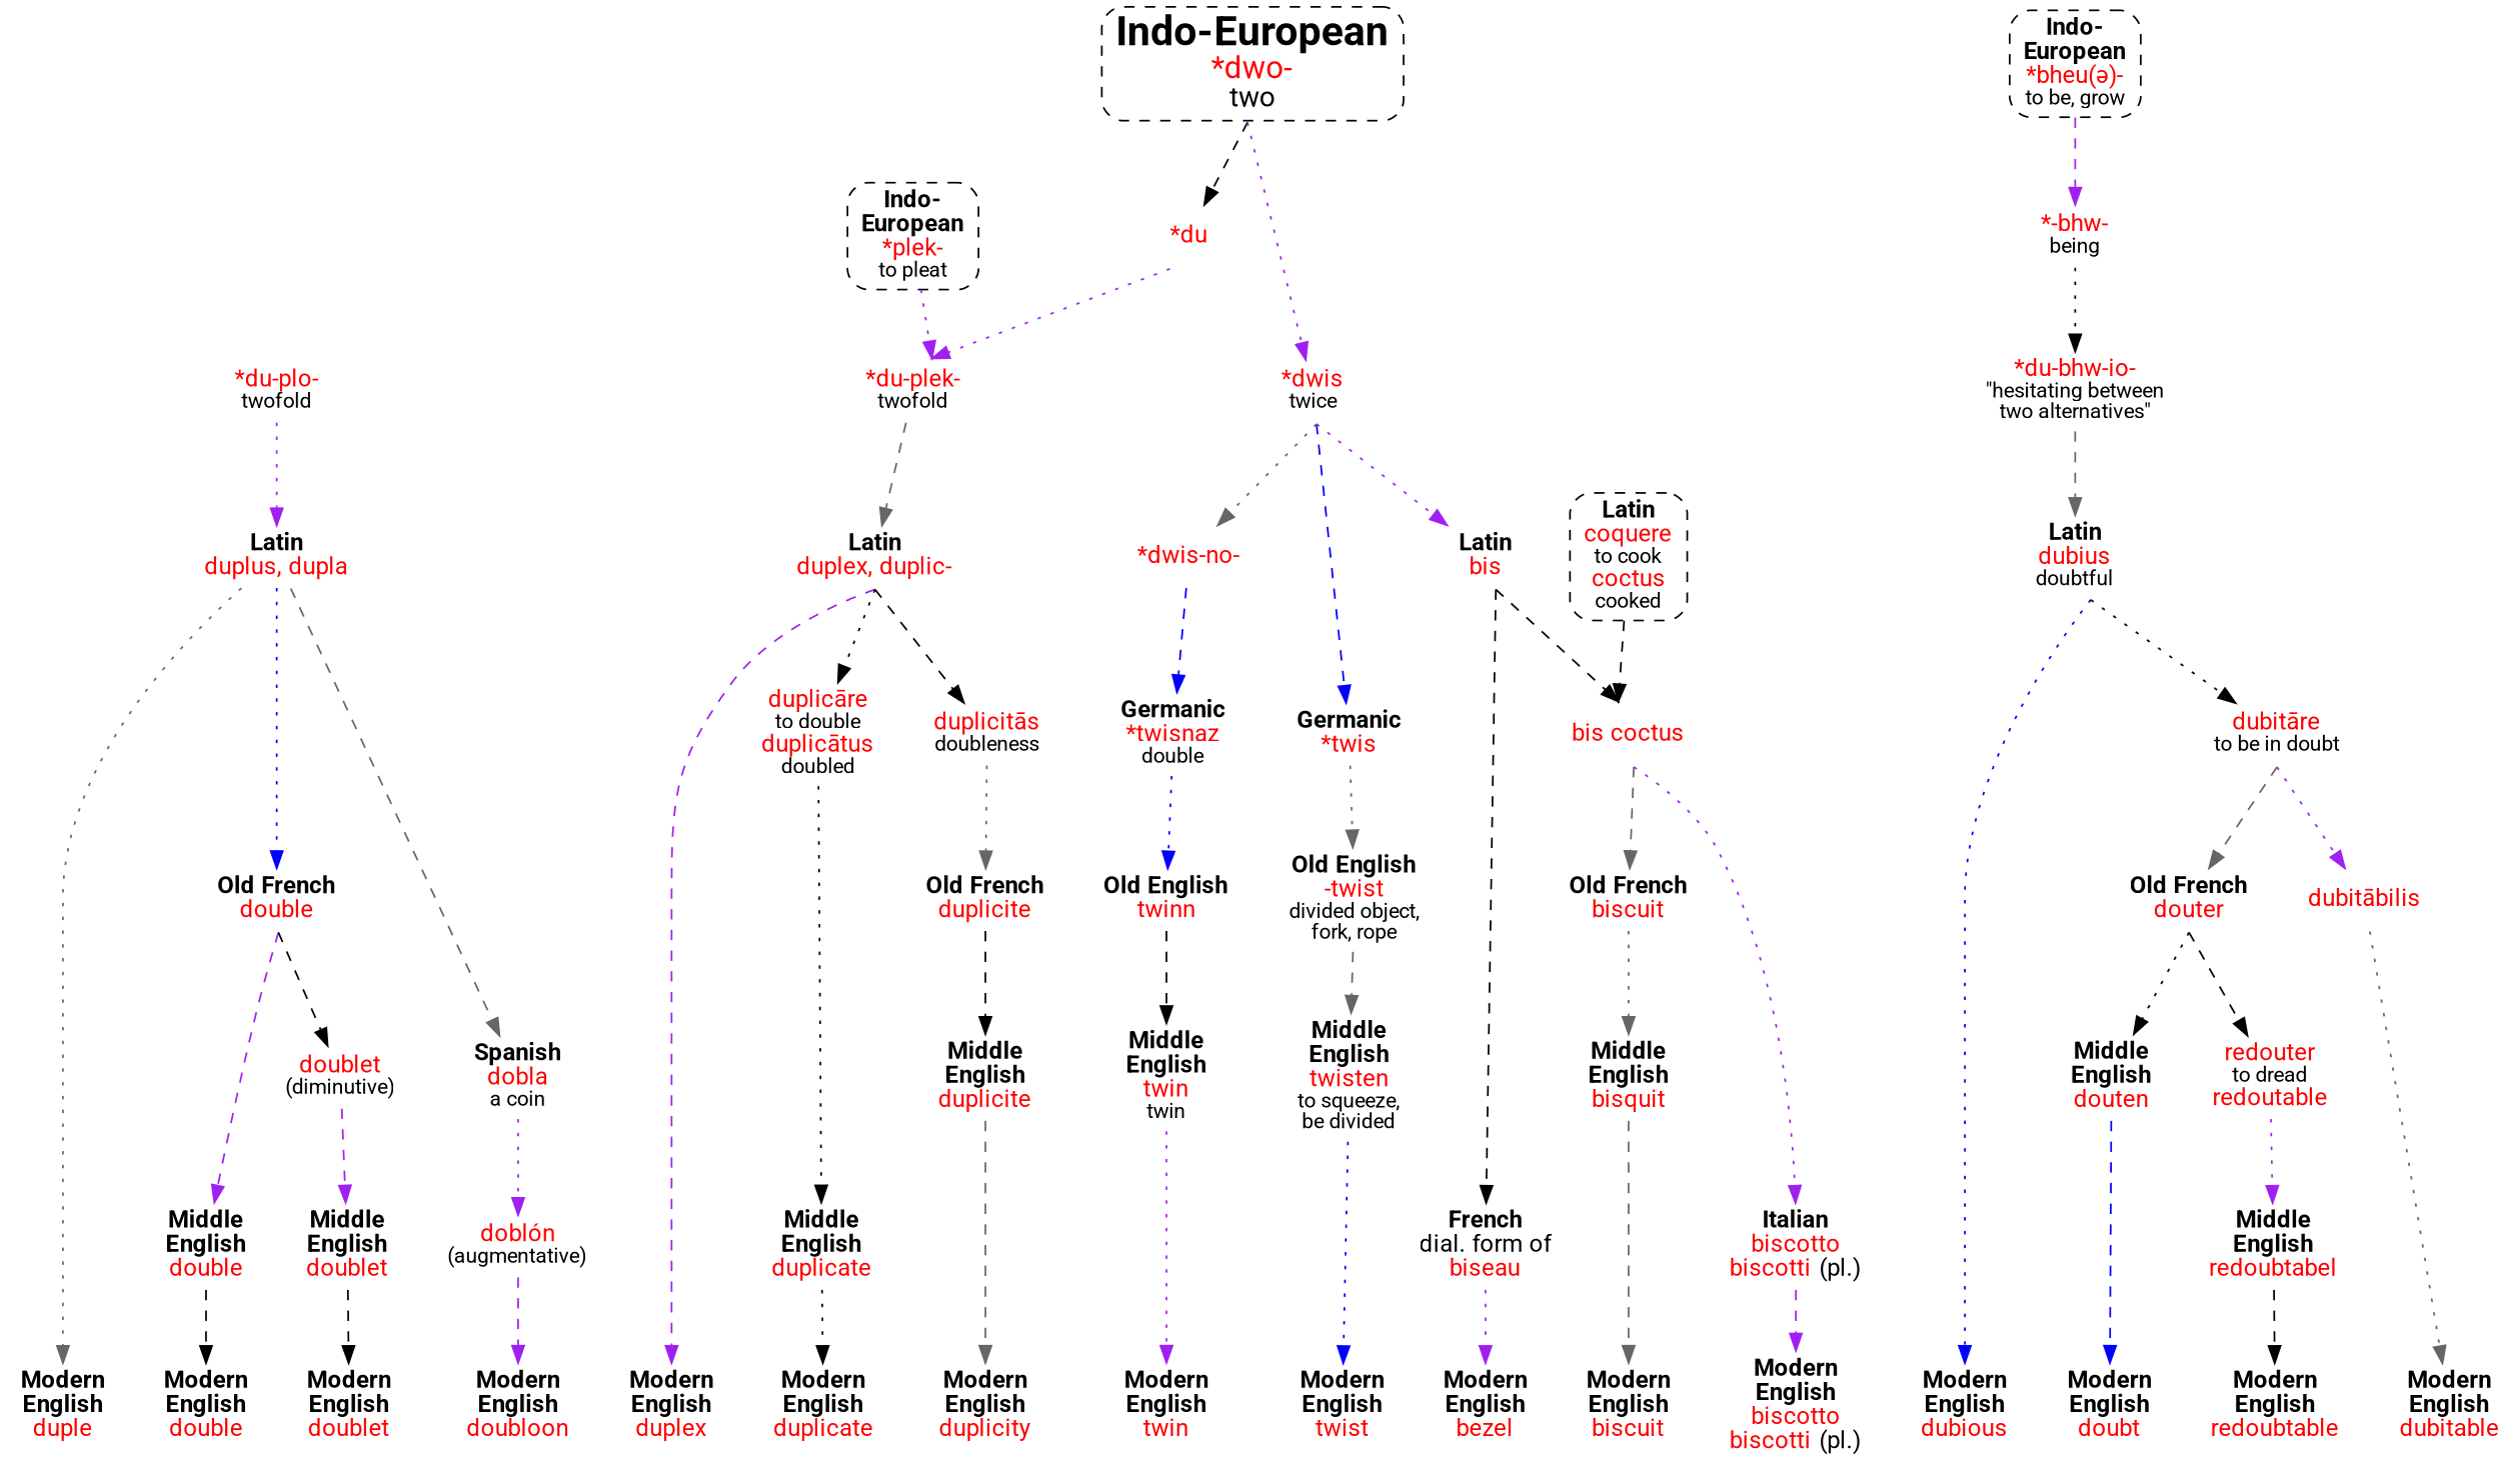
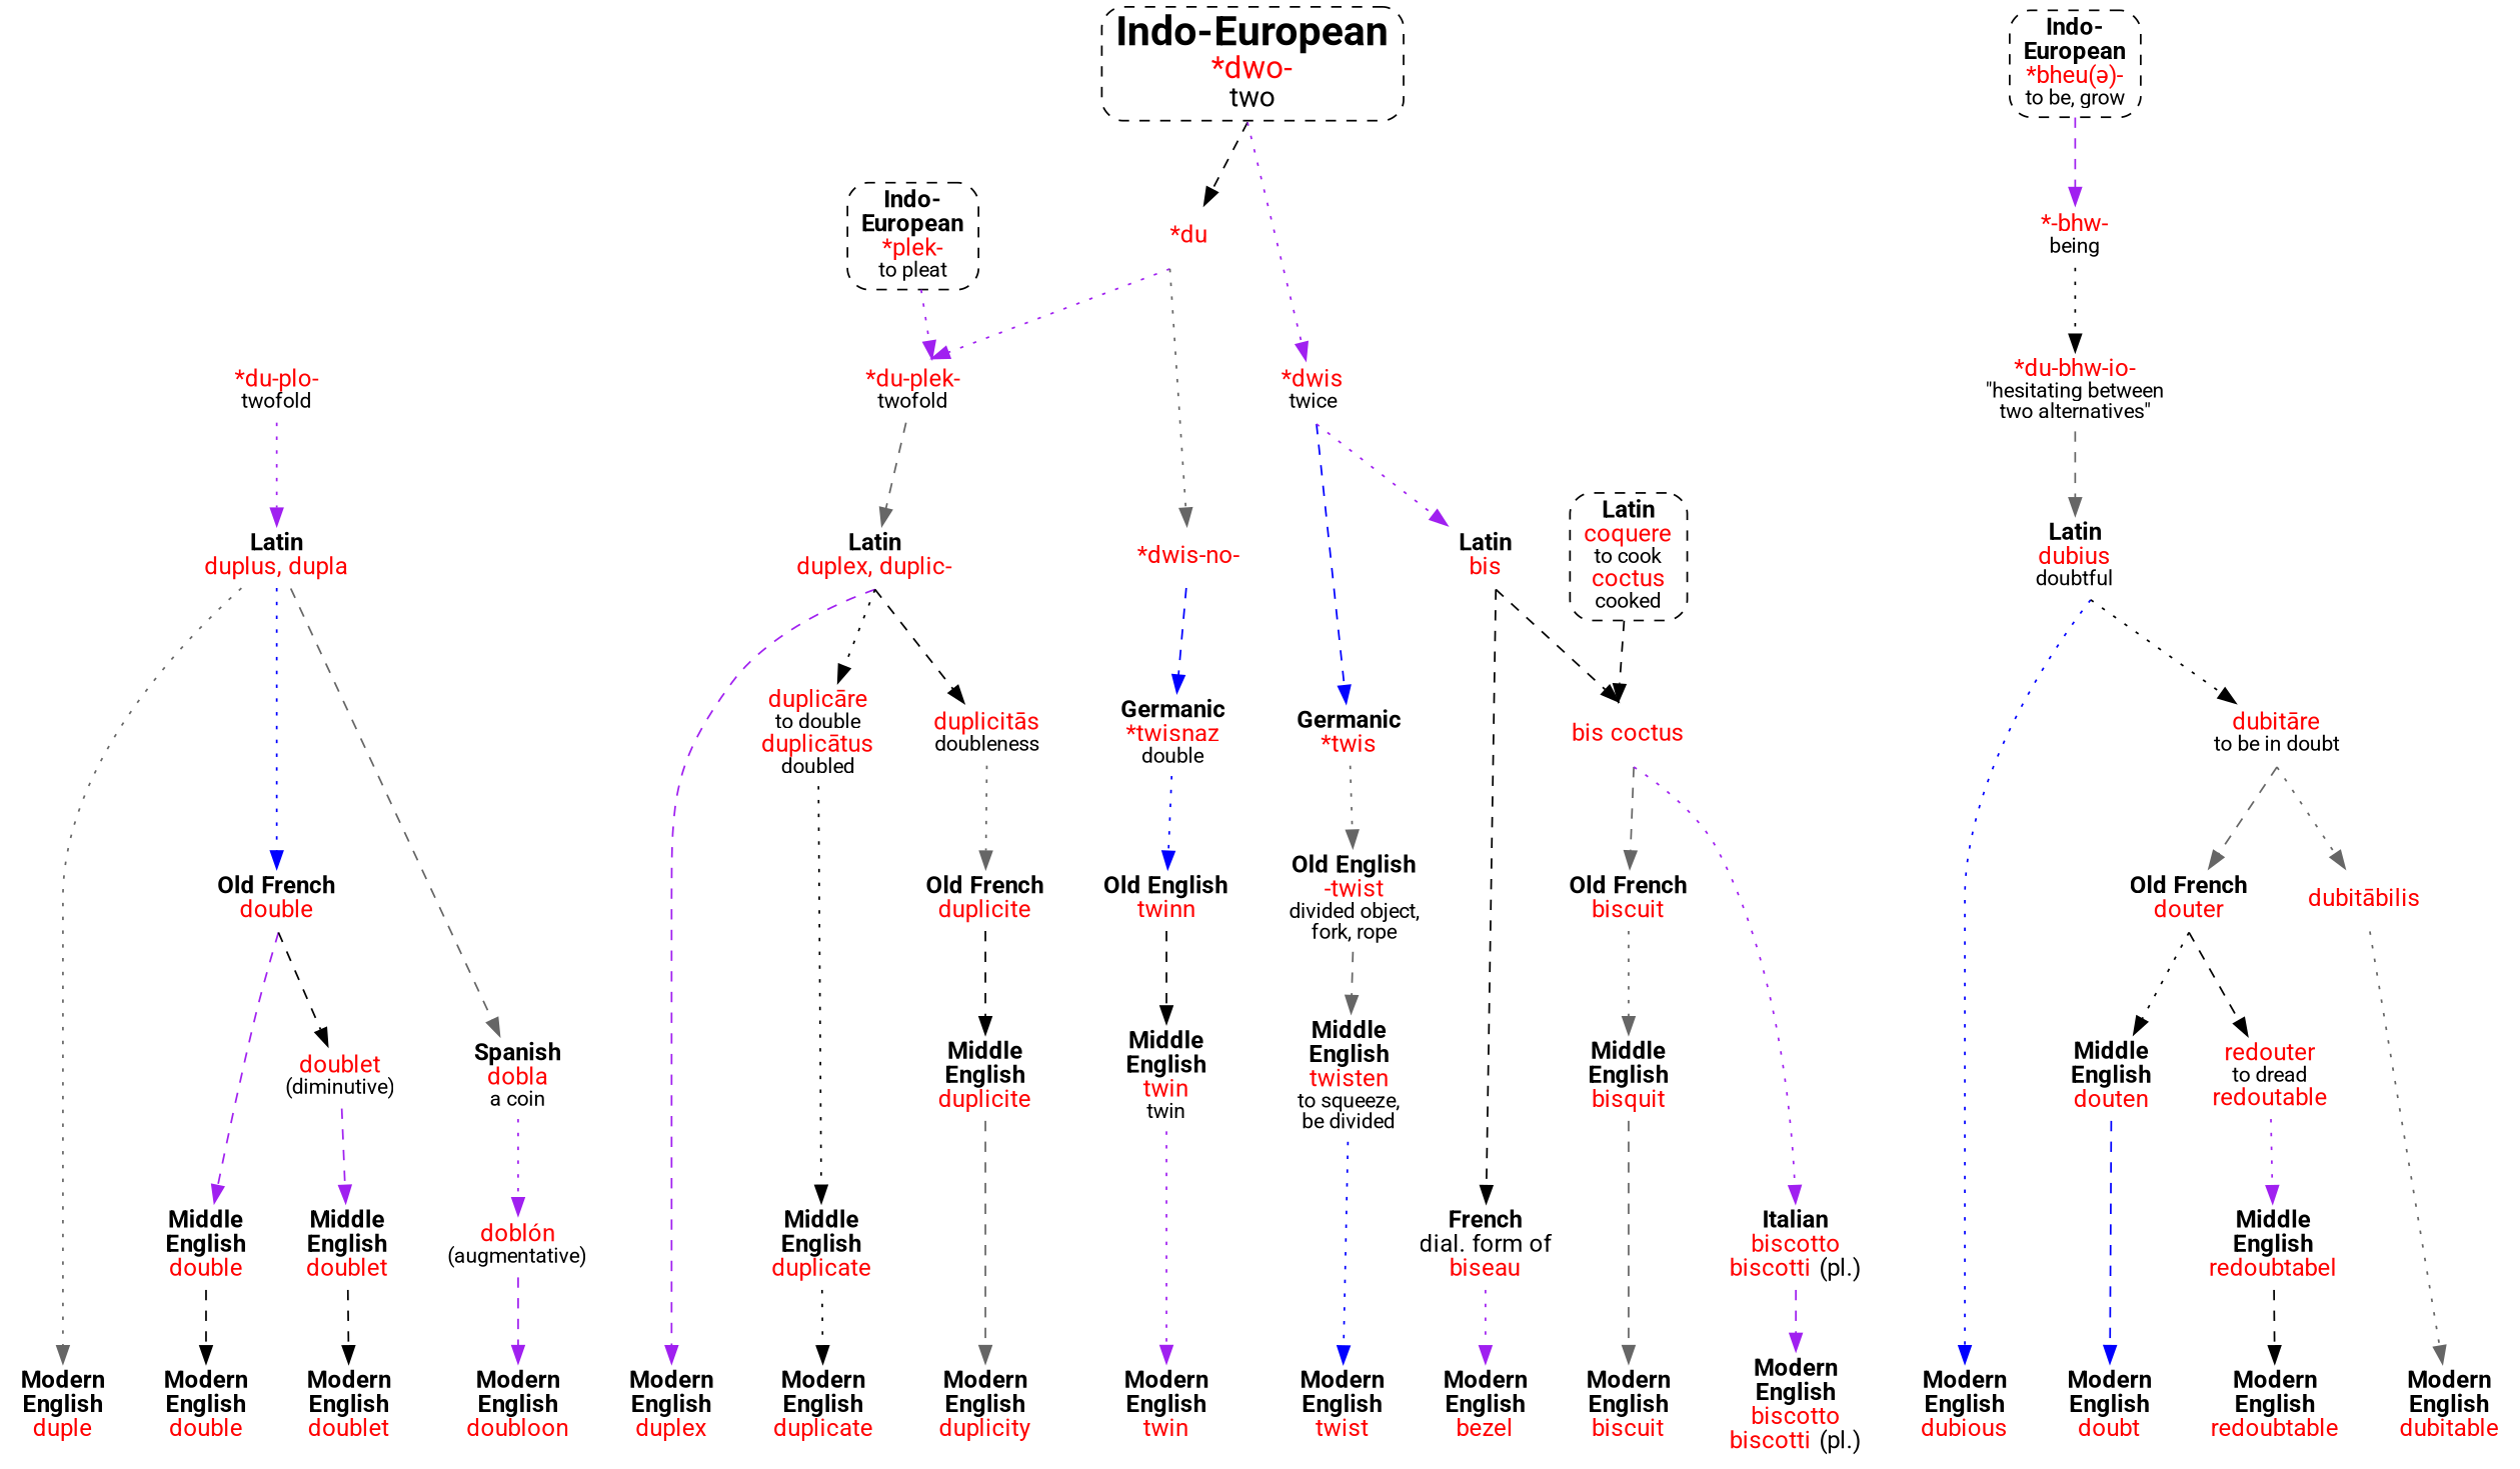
  strict digraph {
    fontname=Roboto
    node [fontname=Roboto shape=none]
    edge [color=black fontname=Roboto style=dashed]
    n1 [label=<<b>Modern<br/>English</b><br/><font color="red">duple</font>>]
    n2 [label=<<b>Modern<br/>English</b><br/><font color="red">double</font>>]
    n3 [label=<<b>Modern<br/>English</b><br/><font color="red">doublet</font>>]
    n4 [label=<<b>Modern<br/>English</b><br/><font color="red">doubloon</font>>]
    n5 [label=<<b>Modern<br/>English</b><br/><font color="red">duplex</font>>]
    n6 [label=<<b>Modern<br/>English</b><br/><font color="red">duplicate</font>>]
    n7 [label=<<b>Modern<br/>English</b><br/><font color="red">duplicity</font>>]
    n8 [label=<<b>Modern<br/>English</b><br/><font color="red">dubious</font>>]
    n9 [label=<<b>Modern<br/>English</b><br/><font color="red">doubt</font>>]
    n10 [label=<<b>Modern<br/>English</b><br/><font color="red">dubitable</font>>]
    n11 [label=<<b>Modern<br/>English</b><br/><font color="red">redoubtable</font>>]
    n12 [label=<<b>Modern<br/>English</b><br/><font color="red">twist</font>>]
    n13 [label=<<b>Modern<br/>English</b><br/><font color="red">twin</font>>]
    n14 [label=<<b>Modern<br/>English</b><br/><font color="red">bezel</font>>]
    n15 [label=<<b>Modern<br/>English</b><br/><font color="red">biscuit</font>>]
    n16 [label=<<b>Modern<br/>English</b><br/><font color="red">biscotto<br/>biscotti </font>(pl.)>]
    n17 [label=<<font color="red">*du-plo-</font><br/><font point-size="12">twofold</font>>]
    n18 [label=<<font color="red">*du-plek-</font><br/><font point-size="12">twofold</font>>]
    n19 [label=<<font color="red">*du-bhw-io-</font><br/><font point-size="12">"hesitating between<br/>two alternatives"</font>>]
    n20 [label=<<b>Germanic</b><br/><font color="red">*twis</font>>]
    n21 [label=<<b>Germanic</b><br/><font color="red">*twisnaz</font><br/><font point-size="12">double</font>>]
    n22 [label=<<b>Latin</b><br/><font color="red">duplus, dupla</font>>]
    n23 [label=<<b>Latin</b><br/><font color="red">duplex, duplic-</font>>]
    n24 [label=<<b>Latin</b><br/><font color="red">dubius</font><br/><font point-size="12">doubtful</font>>]
    n25 [label=<<b>Latin</b><br/><font color="red">bis</font>>]
    n26 [label=<<b>Latin</b><br/><font color="red">coquere</font><br/><font point-size="12">to cook</font><br/><font color="red">coctus</font><br/><font point-size="12">cooked</font>> shape=box style="dashed,rounded"]
    n27 [label=<<b>Old English</b><br/><font color="red">-twist</font><br/><font point-size="12">divided object,<br/>fork, rope</font>>]
    n28 [label=<<b>Old English</b><br/><font color="red">twinn</font>>]
    n29 [label=<<b>Old French</b><br/><font color="red">double</font>>]
    n30 [label=<<b>Spanish</b><br/><font color="red">dobla</font><br/><font point-size="12">a coin</font>>]
    n31 [label=<<font color="red">duplicāre</font><br/><font point-size="12">to double</font><br/><font color="red">duplicātus</font><br/><font point-size="12">doubled</font>>]
    n32 [label=<<font color="red">duplicitās</font><br/><font point-size="12">doubleness</font>>]
    n33 [label=<<font color="red">dubitāre</font><br/><font point-size="12">to be in doubt</font>>]
    n34 [label=<<b>French</b><br/>dial. form of<br/><font color="red">biseau</font>>]
    n35 [label=<<font color="red">bis coctus</font>>]
    n36 [label=<<font point-size="24"><b>Indo-European</b></font><br/><font point-size="18" color="red">*dwo-</font><br/><font point-size="16">two</font>> shape=box style="dashed,rounded"]
    n37 [label=<<font color="red">*du</font>>]
    n38 [label=<<font color="red">*dwis</font><br/><font point-size="12">twice</font>>]
    n39 [label=<<font color="red">*dwis-no-</font>>]
    n40 [label=<<b>Middle<br/>English</b><br/><font color="red">double</font>>]
    n41 [label=<<font color="red">doublet</font><br/><font point-size="12">(diminutive)</font>>]
    n42 [label=<<font color="red">doblón</font><br/><font point-size="12">(augmentative)</font>>]
    n43 [label=<<b>Middle<br/>English</b><br/><font color="red">doublet</font>>]
    n44 [label=<<b>Indo-<br/>European</b><br/><font color="red">*plek-</font><br/><font point-size="12">to pleat</font>> shape=box style="dashed,rounded"]
    n45 [label=<<b>Middle<br/>English</b><br/><font color="red">duplicate</font>>]
    n46 [label=<<b>Old French</b><br/><font color="red">duplicite</font>>]
    n47 [label=<<b>Middle<br/>English</b><br/><font color="red">duplicite</font>>]
    n48 [label=<<b>Indo-<br/>European</b><br/><font color="red">*bheu(ə)-</font><br/><font point-size="12">to be, grow</font>> shape=box style="dashed,rounded"]
    n49 [label=<<font color="red">*-bhw-</font><br/><font point-size="12">being</font>>]
    n50 [label=<<b>Old French</b><br/><font color="red">douter</font>>]
    n51 [label=<<font color="red">dubitābilis</font>>]
    n52 [label=<<b>Middle<br/>English</b><br/><font color="red">douten</font>>]
    n53 [label=<<font color="red">redouter</font><br/><font point-size="12">to dread</font><br/><font color="red">redoutable</font>>]
    n54 [label=<<b>Middle<br/>English</b><br/><font color="red">redoubtabel</font>>]
    n55 [label=<<b>Middle<br/>English</b><br/><font color="red">twisten</font><br/><font point-size="12">to squeeze,<br/>be divided</font>>]
    n56 [label=<<b>Middle<br/>English</b><br/><font color="red">twin</font><br/><font point-size="12">twin</font>>]
    n57 [label=<<b>Old French</b><br/><font color="red">biscuit</font>>]
    n58 [label=<<b>Italian</b><br/><font color="red">biscotto<br/>biscotti </font>(pl.)>]
    n59 [label=<<b>Middle<br/>English</b><br/><font color="red">bisquit</font>>]
    subgraph sub_1 {
      rank=sink
      n1
      n2
      n3
      n4
      n5
      n6
      n7
      n8
      n9
      n10
      n11
      n12
      n13
      n14
      n15
      n16
    }
    subgraph sub_2 {
      rank=same
      n17
      n18
      n19
    }
    subgraph sub_3 {
      rank=same
      n20
      n21
    }
    subgraph sub_4 {
      rank=same
      n22
      n23
      n24
      n25
      n26
    }
    n17 -> n22 [color=purple sametail=1 style=dotted]
    n18 -> n23 [color=gray40]
    n19 -> n24 [color=gray40]
    n20 -> n27 [color=gray40 style=dotted]
    n21 -> n28 [color=blue style=dotted]
    n22 -> n1 [color=gray40 sametail=1 style=dotted]
    n22 -> n29 [color=blue style=dotted]
    n22 -> n30 [color=gray40]
    n23 -> n5 [color=purple sametail=1]
    n23 -> n31 [sametail=1 style=dotted]
    n23 -> n32 [sametail=1]
    n24 -> n8 [color=blue sametail=1 style=dotted]
    n24 -> n33 [sametail=1 style=dotted]
    n25 -> n34 [sametail=1]
    n25 -> n35 [samehead=1 sametail=1]
    n26 -> n35 [samehead=1]
    n27 -> n55 [color=gray40]
    n28 -> n56
    n29 -> n40 [color=purple sametail=1]
    n29 -> n41 [sametail=1]
    n30 -> n42 [color=purple style=dotted weight=2]
    n31 -> n45 [style=dotted]
    n32 -> n46 [color=gray40 style=dotted]
    n33 -> n50 [color=gray40 sametail=1]
-   n33 -> n51 [color=purple sametail=1 style=dotted weight=2]
+   n33 -> n51 [color=gray40 sametail=1 style=dotted weight=2]
    n34 -> n14 [color=purple style=dotted weight=3]
    n35 -> n57 [color=gray40 sametail=1]
    n35 -> n58 [color=purple sametail=1 style=dotted]
    n36 -> n37 [sametail=1]
    n36 -> n38 [color=purple sametail=1 style=dotted]
    n37 -> n18 [color=purple samehead=1 sametail=1 style=dotted]
    n38 -> n20 [color=blue sametail=1]
    n38 -> n25 [color=purple sametail=1 style=dotted]
-   n38 -> n39 [color=gray40 sametail=1 style=dotted]
+   n37 -> n39 [color=gray40 sametail=1 style=dotted]
    n39 -> n21 [color=blue]
    n40 -> n2
    n41 -> n43 [color=purple]
    n42 -> n4 [color=purple weight=2]
    n43 -> n3
    n44 -> n18 [color=purple samehead=1 style=dotted]
    n45 -> n6 [style=dotted]
    n46 -> n47
    n47 -> n7 [color=gray40]
    n48 -> n49 [color=purple]
    n49 -> n19 [samehead=1 style=dotted]
    n50 -> n52 [sametail=1 style=dotted]
    n50 -> n53 [sametail=1]
    n51 -> n10 [color=gray40 style=dotted]
    n52 -> n9 [color=blue]
    n53 -> n54 [color=purple style=dotted]
    n54 -> n11
    n55 -> n12 [color=blue style=dotted]
    n56 -> n13 [color=purple style=dotted]
    n57 -> n59 [color=gray40 sametail=1 style=dotted]
    n58 -> n16 [color=purple weight=2]
    n59 -> n15 [color=gray40]
  }
